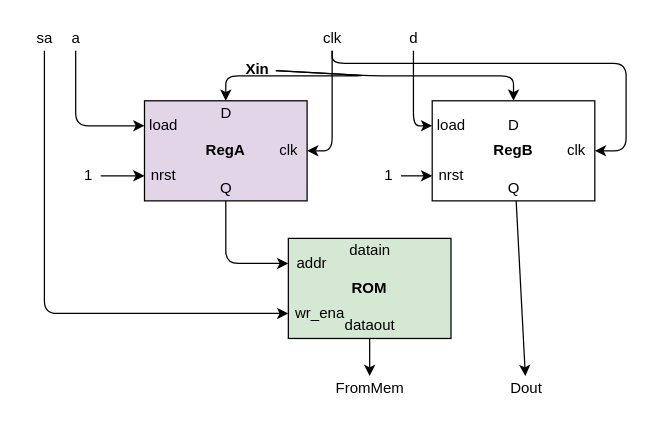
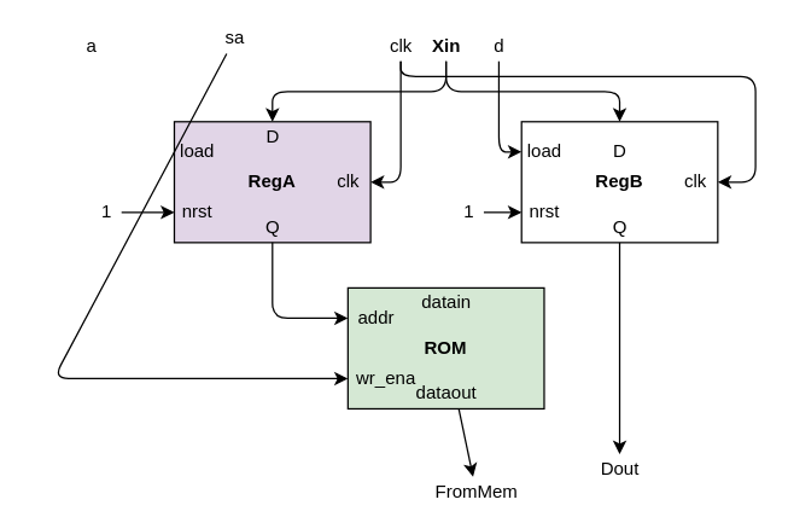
  <mxCell id="0" />
  <mxCell id="1" parent="0" />
  <mxCell id="2" style="edgeStyle=none;html=1;" edge="1" parent="1" source="3" target="28"><mxGeometry relative="1" as="geometry" /></mxCell>
  <mxCell id="3" value="ROM" style="whiteSpace=wrap;html=1;fontStyle=1;fillColor=#d5e8d4;" parent="1" vertex="1"><mxGeometry x="230" y="190" width="130" height="80" as="geometry" /></mxCell>
  <mxCell id="4" value="RegA" style="whiteSpace=wrap;html=1;fontStyle=1;fillColor=#e1d5e7;" parent="1" vertex="1"><mxGeometry x="115" y="80" width="130" height="80" as="geometry" /></mxCell>
  <mxCell id="5" value="D" style="text;html=1;align=center;verticalAlign=middle;resizable=0;points=[];autosize=1;strokeColor=none;fillColor=none;" parent="1" vertex="1"><mxGeometry x="170" y="80" width="20" height="20" as="geometry" /></mxCell>
  <mxCell id="6" value="clk" style="text;html=1;align=center;verticalAlign=middle;resizable=0;points=[];autosize=1;strokeColor=none;fillColor=none;" parent="1" vertex="1"><mxGeometry x="215" y="110" width="30" height="20" as="geometry" /></mxCell>
  <mxCell id="7" value="load" style="text;html=1;align=center;verticalAlign=middle;resizable=0;points=[];autosize=1;strokeColor=none;fillColor=none;" parent="1" vertex="1"><mxGeometry x="110" y="90" width="40" height="20" as="geometry" /></mxCell>
  <mxCell id="8" style="edgeStyle=none;html=1;entryX=0;entryY=0.25;entryDx=0;entryDy=0;" edge="1" parent="1" source="9" target="3"><mxGeometry relative="1" as="geometry"><mxPoint x="230" y="240" as="targetPoint" /><Array as="points"><mxPoint x="180" y="210" /></Array></mxGeometry></mxCell>
  <mxCell id="9" value="Q" style="text;html=1;align=center;verticalAlign=middle;resizable=0;points=[];autosize=1;strokeColor=none;fillColor=none;" parent="1" vertex="1"><mxGeometry x="170" y="140" width="20" height="20" as="geometry" /></mxCell>
  <mxCell id="10" value="addr" style="text;html=1;align=left;verticalAlign=middle;resizable=0;points=[];autosize=1;strokeColor=none;fillColor=none;" parent="1" vertex="1"><mxGeometry x="235" y="200" width="40" height="20" as="geometry" /></mxCell>
  <mxCell id="11" value="wr_ena" style="text;html=1;align=center;verticalAlign=middle;resizable=0;points=[];autosize=1;strokeColor=none;fillColor=none;" parent="1" vertex="1"><mxGeometry x="230" y="240" width="50" height="20" as="geometry" /></mxCell>
  <mxCell id="12" value="dataout" style="text;html=1;align=center;verticalAlign=middle;resizable=0;points=[];autosize=1;strokeColor=none;fillColor=none;" parent="1" vertex="1"><mxGeometry x="265" y="250" width="60" height="20" as="geometry" /></mxCell>
  <mxCell id="13" value="nrst" style="text;html=1;align=center;verticalAlign=middle;resizable=0;points=[];autosize=1;strokeColor=none;fillColor=none;" parent="1" vertex="1"><mxGeometry x="110" y="130" width="40" height="20" as="geometry" /></mxCell>
  <mxCell id="14" style="edgeStyle=none;html=1;" edge="1" parent="1" source="15" target="27"><mxGeometry relative="1" as="geometry" /></mxCell>
  <mxCell id="15" value="RegB" style="whiteSpace=wrap;html=1;fontStyle=1" parent="1" vertex="1"><mxGeometry x="345" y="80" width="130" height="80" as="geometry" /></mxCell>
  <mxCell id="16" value="D" style="text;html=1;align=center;verticalAlign=middle;resizable=0;points=[];autosize=1;strokeColor=none;fillColor=none;" parent="1" vertex="1"><mxGeometry x="400" y="90" width="20" height="20" as="geometry" /></mxCell>
  <mxCell id="17" value="clk" style="text;html=1;align=center;verticalAlign=middle;resizable=0;points=[];autosize=1;strokeColor=none;fillColor=none;" parent="1" vertex="1"><mxGeometry x="445" y="110" width="30" height="20" as="geometry" /></mxCell>
  <mxCell id="18" value="load" style="text;html=1;align=center;verticalAlign=middle;resizable=0;points=[];autosize=1;strokeColor=none;fillColor=none;" parent="1" vertex="1"><mxGeometry x="340" y="90" width="40" height="20" as="geometry" /></mxCell>
  <mxCell id="19" value="Q" style="text;html=1;align=center;verticalAlign=middle;resizable=0;points=[];autosize=1;strokeColor=none;fillColor=none;" parent="1" vertex="1"><mxGeometry x="400" y="140" width="20" height="20" as="geometry" /></mxCell>
  <mxCell id="20" value="nrst" style="text;html=1;align=center;verticalAlign=middle;resizable=0;points=[];autosize=1;strokeColor=none;fillColor=none;" parent="1" vertex="1"><mxGeometry x="340" y="130" width="40" height="20" as="geometry" /></mxCell>
  <mxCell id="21" value="datain" style="text;html=1;align=center;verticalAlign=middle;resizable=0;points=[];autosize=1;strokeColor=none;fillColor=none;" parent="1" vertex="1"><mxGeometry x="270" y="190" width="50" height="20" as="geometry" /></mxCell>
  <mxCell id="22" style="edgeStyle=none;html=1;entryX=0.5;entryY=0;entryDx=0;entryDy=0;" parent="1" source="24" target="4" edge="1"><mxGeometry relative="1" as="geometry"><Array as="points"><mxPoint x="295" y="60" /><mxPoint x="180" y="60" /></Array></mxGeometry></mxCell>
  <mxCell id="23" style="edgeStyle=none;html=1;entryX=0.5;entryY=0;entryDx=0;entryDy=0;" edge="1" parent="1" source="24" target="15"><mxGeometry relative="1" as="geometry"><Array as="points"><mxPoint x="295" y="60" /><mxPoint x="410" y="60" /></Array></mxGeometry></mxCell>
- <mxCell id="24" value="Xin" style="text;html=1;align=center;verticalAlign=middle;resizable=0;points=[];autosize=1;strokeColor=none;fillColor=none;fontStyle=1" parent="1" vertex="1"><mxGeometry x="190" y="45" width="30" height="20" as="geometry" /></mxCell>
- <mxCell id="25" style="edgeStyle=none;html=1;entryX=0;entryY=0.25;entryDx=0;entryDy=0;" edge="1" parent="1" source="26" target="4"><mxGeometry relative="1" as="geometry"><Array as="points"><mxPoint x="60" y="100" /></Array></mxGeometry></mxCell>
+ <mxCell id="24" value="Xin" style="text;html=1;align=center;verticalAlign=middle;resizable=0;points=[];autosize=1;strokeColor=none;fillColor=none;fontStyle=1" parent="1" vertex="1"><mxGeometry x="280" y="20" width="30" height="20" as="geometry" /></mxCell>
  <mxCell id="26" value="a" style="text;html=1;align=center;verticalAlign=middle;resizable=0;points=[];autosize=1;strokeColor=none;fillColor=none;" vertex="1" parent="1"><mxGeometry x="50" y="20" width="20" height="20" as="geometry" /></mxCell>
- <mxCell id="27" value="Dout" style="text;html=1;align=center;verticalAlign=middle;resizable=0;points=[];autosize=1;strokeColor=none;fillColor=none;" vertex="1" parent="1"><mxGeometry x="400" y="300" width="40" height="20" as="geometry" /></mxCell>
- <mxCell id="28" value="FromMem" style="text;html=1;align=center;verticalAlign=middle;resizable=0;points=[];autosize=1;strokeColor=none;fillColor=none;" vertex="1" parent="1"><mxGeometry x="260" y="300" width="70" height="20" as="geometry" /></mxCell>
+ <mxCell id="27" value="Dout" style="text;html=1;align=center;verticalAlign=middle;resizable=0;points=[];autosize=1;strokeColor=none;fillColor=none;" vertex="1" parent="1"><mxGeometry x="390" y="300" width="40" height="20" as="geometry" /></mxCell>
+ <mxCell id="28" value="FromMem" style="text;html=1;align=center;verticalAlign=middle;resizable=0;points=[];autosize=1;strokeColor=none;fillColor=none;" vertex="1" parent="1"><mxGeometry x="280" y="315" width="70" height="20" as="geometry" /></mxCell>
  <mxCell id="29" style="edgeStyle=none;html=1;entryX=0;entryY=0.25;entryDx=0;entryDy=0;" edge="1" parent="1" source="30" target="15"><mxGeometry relative="1" as="geometry"><Array as="points"><mxPoint x="330" y="100" /></Array></mxGeometry></mxCell>
  <mxCell id="30" value="d" style="text;html=1;align=center;verticalAlign=middle;resizable=0;points=[];autosize=1;strokeColor=none;fillColor=none;" vertex="1" parent="1"><mxGeometry x="320" y="20" width="20" height="20" as="geometry" /></mxCell>
  <mxCell id="31" style="edgeStyle=none;html=1;entryX=0;entryY=0.75;entryDx=0;entryDy=0;" edge="1" parent="1" source="32" target="3"><mxGeometry relative="1" as="geometry"><Array as="points"><mxPoint x="35" y="250" /></Array></mxGeometry></mxCell>
- <mxCell id="32" value="sa" style="text;html=1;align=center;verticalAlign=middle;resizable=0;points=[];autosize=1;strokeColor=none;fillColor=none;" vertex="1" parent="1"><mxGeometry x="20" y="20" width="30" height="20" as="geometry" /></mxCell>
+ <mxCell id="32" value="sa" style="text;html=1;align=center;verticalAlign=middle;resizable=0;points=[];autosize=1;strokeColor=none;fillColor=none;" vertex="1" parent="1"><mxGeometry x="140" y="15" width="30" height="20" as="geometry" /></mxCell>
  <mxCell id="33" style="edgeStyle=none;html=1;entryX=0;entryY=0.75;entryDx=0;entryDy=0;" edge="1" parent="1" source="34" target="4"><mxGeometry relative="1" as="geometry" /></mxCell>
  <mxCell id="34" value="1" style="text;html=1;align=center;verticalAlign=middle;resizable=0;points=[];autosize=1;strokeColor=none;fillColor=none;" vertex="1" parent="1"><mxGeometry x="60" y="130" width="20" height="20" as="geometry" /></mxCell>
  <mxCell id="35" style="edgeStyle=none;html=1;entryX=0;entryY=0.75;entryDx=0;entryDy=0;" edge="1" parent="1" source="36" target="15"><mxGeometry relative="1" as="geometry" /></mxCell>
  <mxCell id="36" value="1" style="text;html=1;align=center;verticalAlign=middle;resizable=0;points=[];autosize=1;strokeColor=none;fillColor=none;" vertex="1" parent="1"><mxGeometry x="300" y="130" width="20" height="20" as="geometry" /></mxCell>
  <mxCell id="37" style="edgeStyle=none;html=1;entryX=1;entryY=0.5;entryDx=0;entryDy=0;" edge="1" parent="1" source="39" target="4"><mxGeometry relative="1" as="geometry"><Array as="points"><mxPoint x="265" y="120" /></Array></mxGeometry></mxCell>
  <mxCell id="38" style="edgeStyle=none;html=1;entryX=1;entryY=0.5;entryDx=0;entryDy=0;" edge="1" parent="1" source="39" target="15"><mxGeometry relative="1" as="geometry"><Array as="points"><mxPoint x="265" y="50" /><mxPoint x="500" y="50" /><mxPoint x="500" y="120" /></Array></mxGeometry></mxCell>
  <mxCell id="39" value="clk" style="text;html=1;align=center;verticalAlign=middle;resizable=0;points=[];autosize=1;strokeColor=none;fillColor=none;fontStyle=0" vertex="1" parent="1"><mxGeometry x="250" y="20" width="30" height="20" as="geometry" /></mxCell>
